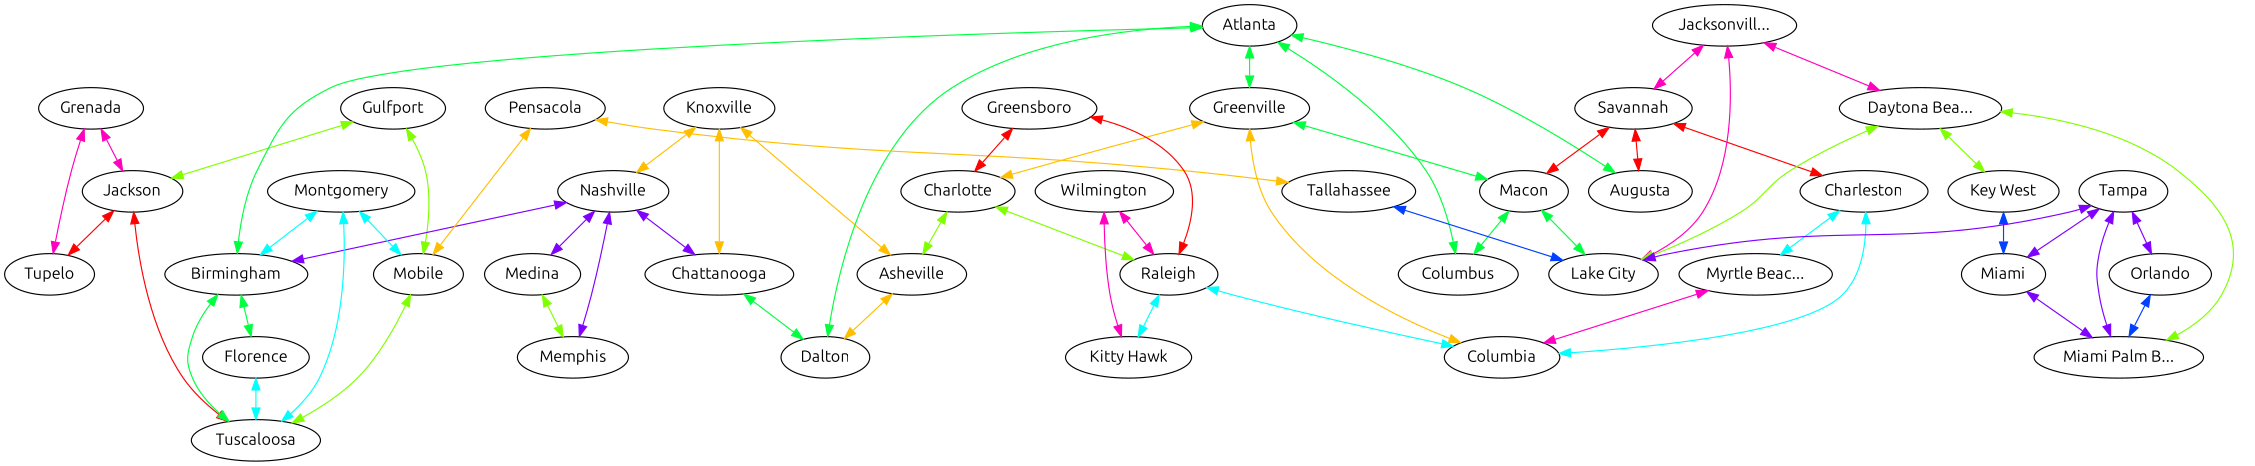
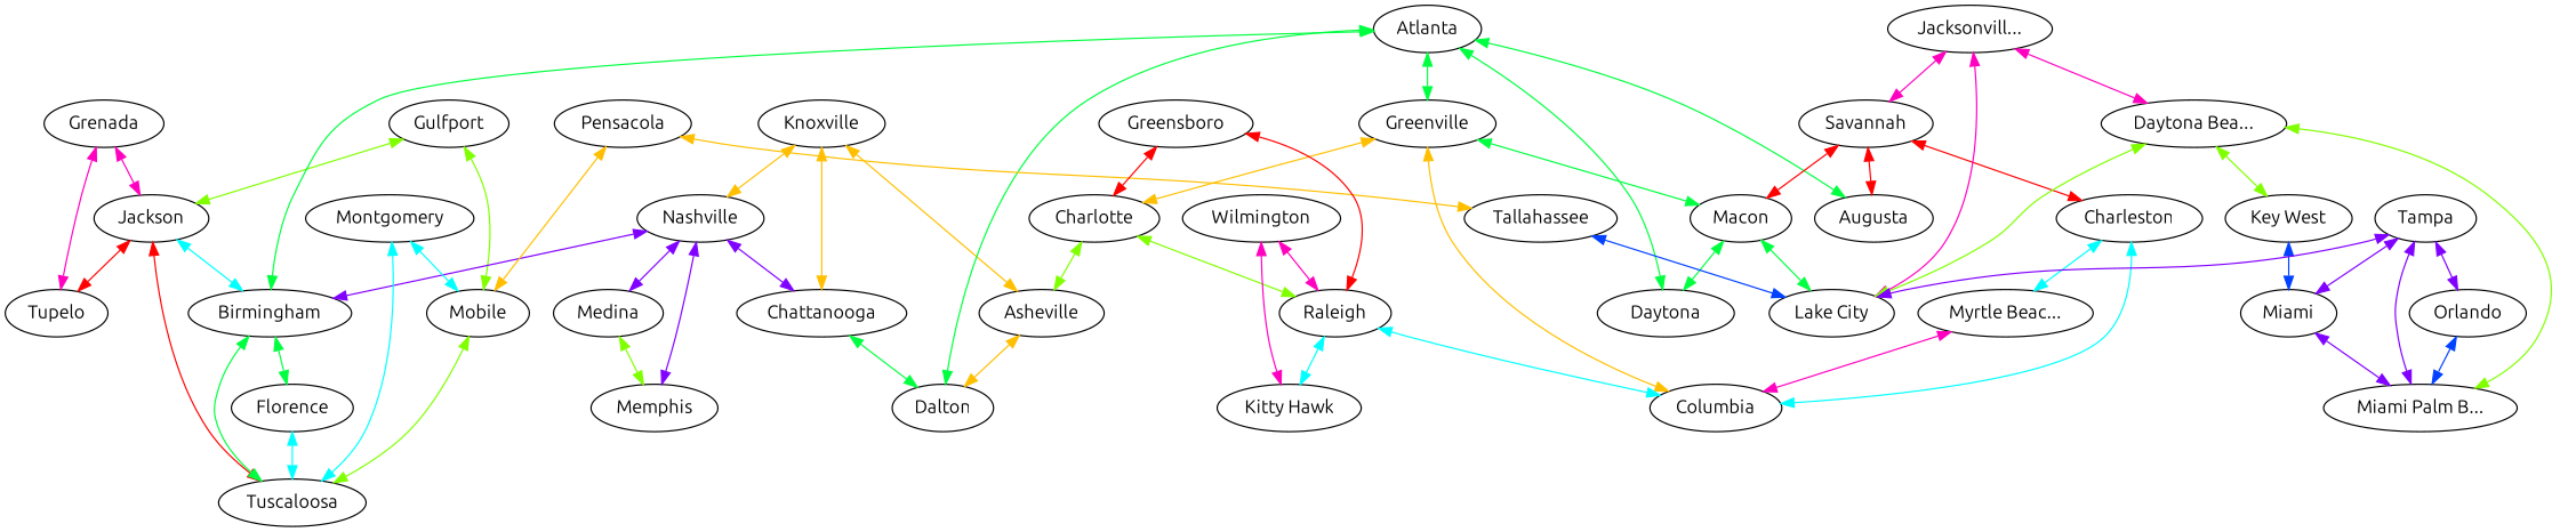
  graph {
    fontname=Ubuntu
    node [fontname=Ubuntu]
    edge [color="0.375,1,1" dir=both fontname=Ubuntu]
    n1 [label=Grenada]
    n2 [label=Tupelo]
    n3 [label=Jackson]
    n4 [label=Tuscaloosa]
    n5 [label=Gulfport]
    n6 [label=Mobile]
    n7 [label=Memphis]
    n8 [label=Medina]
    n9 [label=Nashville]
    n10 [label=Chattanooga]
    n11 [label=Birmingham]
    n12 [label=Dalton]
    n13 [label=Florence]
    n14 [label=Knoxville]
    n15 [label=Asheville]
    n16 [label=Montgomery]
    n17 [label=Atlanta]
    n18 [label=Augusta]
-   n19 [label=Columbus]
+   n19 [label=Daytona]
    n20 [label=Greenville]
    n21 [label=Macon]
    n22 [label="Lake City"]
    n23 [label=Columbia]
    n24 [label=Charlotte]
    n25 [label=Savannah]
    n26 [label=Charleston]
    n27 [label="Myrtle Beac..."]
    n28 [label=Pensacola]
    n29 [label=Tallahassee]
    n30 [label="Jacksonvill..."]
    n31 [label="Daytona Bea..."]
    n32 [label="Miami Palm B..."]
    n33 [label="Key West"]
    n34 [label=Orlando]
    n35 [label=Tampa]
    n36 [label=Miami]
    n37 [label=Raleigh]
    n38 [label=Greensboro]
    n39 [label="Kitty Hawk"]
    n40 [label=Wilmington]
    n1 -- n2 [color="0.875,1,1"]
    n1 -- n3 [color="0.875,1,1"]
    n3 -- n2 [color="1,1,1"]
    n3 -- n4 [color="1,1,1"]
    n5 -- n3 [color="0.25,1,1"]
    n5 -- n6 [color="0.25,1,1"]
    n6 -- n4 [color="0.25,1,1"]
    n8 -- n7 [color="0.25,1,1"]
    n9 -- n7 [color="0.75,1,1"]
    n9 -- n8 [color="0.75,1,1"]
    n9 -- n10 [color="0.75,1,1"]
    n9 -- n11 [color="0.75,1,1"]
    n10 -- n12
    n11 -- n4
    n11 -- n13
    n13 -- n4 [color="0.5,1,1"]
    n14 -- n9 [color="0.125,1,1"]
    n14 -- n10 [color="0.125,1,1"]
    n14 -- n15 [color="0.125,1,1"]
    n15 -- n12 [color="0.125,1,1"]
    n16 -- n4 [color="0.5,1,1"]
    n16 -- n6 [color="0.5,1,1"]
-   n16 -- n11 [color="0.5,1,1"]
+   n3 -- n11 [color="0.5,1,1"]
    n17 -- n11
    n17 -- n12
    n17 -- n18
    n17 -- n19
    n17 -- n20
    n20 -- n21
    n20 -- n23 [color="0.125,1,1"]
    n20 -- n24 [color="0.125,1,1"]
    n21 -- n19
    n21 -- n22
    n24 -- n15 [color="0.25,1,1"]
    n24 -- n37 [color="0.25,1,1"]
    n25 -- n18 [color="1,1,1"]
    n25 -- n21 [color="1,1,1"]
    n25 -- n26 [color="1,1,1"]
    n26 -- n23 [color="0.5,1,1"]
    n26 -- n27 [color="0.5,1,1"]
    n27 -- n23 [color="0.875,1,1"]
    n28 -- n6 [color="0.125,1,1"]
    n28 -- n29 [color="0.125,1,1"]
    n29 -- n22 [color="0.625,1,1"]
    n30 -- n22 [color="0.875,1,1"]
    n30 -- n25 [color="0.875,1,1"]
    n30 -- n31 [color="0.875,1,1"]
    n31 -- n22 [color="0.25,1,1"]
    n31 -- n32 [color="0.25,1,1"]
    n31 -- n33 [color="0.25,1,1"]
    n33 -- n36 [color="0.625,1,1"]
    n34 -- n32 [color="0.625,1,1"]
    n35 -- n22 [color="0.75,1,1"]
    n35 -- n32 [color="0.75,1,1"]
    n35 -- n34 [color="0.75,1,1"]
    n35 -- n36 [color="0.75,1,1"]
    n36 -- n32 [color="0.75,1,1"]
    n37 -- n23 [color="0.5,1,1"]
    n37 -- n39 [color="0.5,1,1"]
    n38 -- n24 [color="1,1,1"]
    n38 -- n37 [color="1,1,1"]
    n40 -- n37 [color="0.875,1,1"]
    n40 -- n39 [color="0.875,1,1"]
  }
